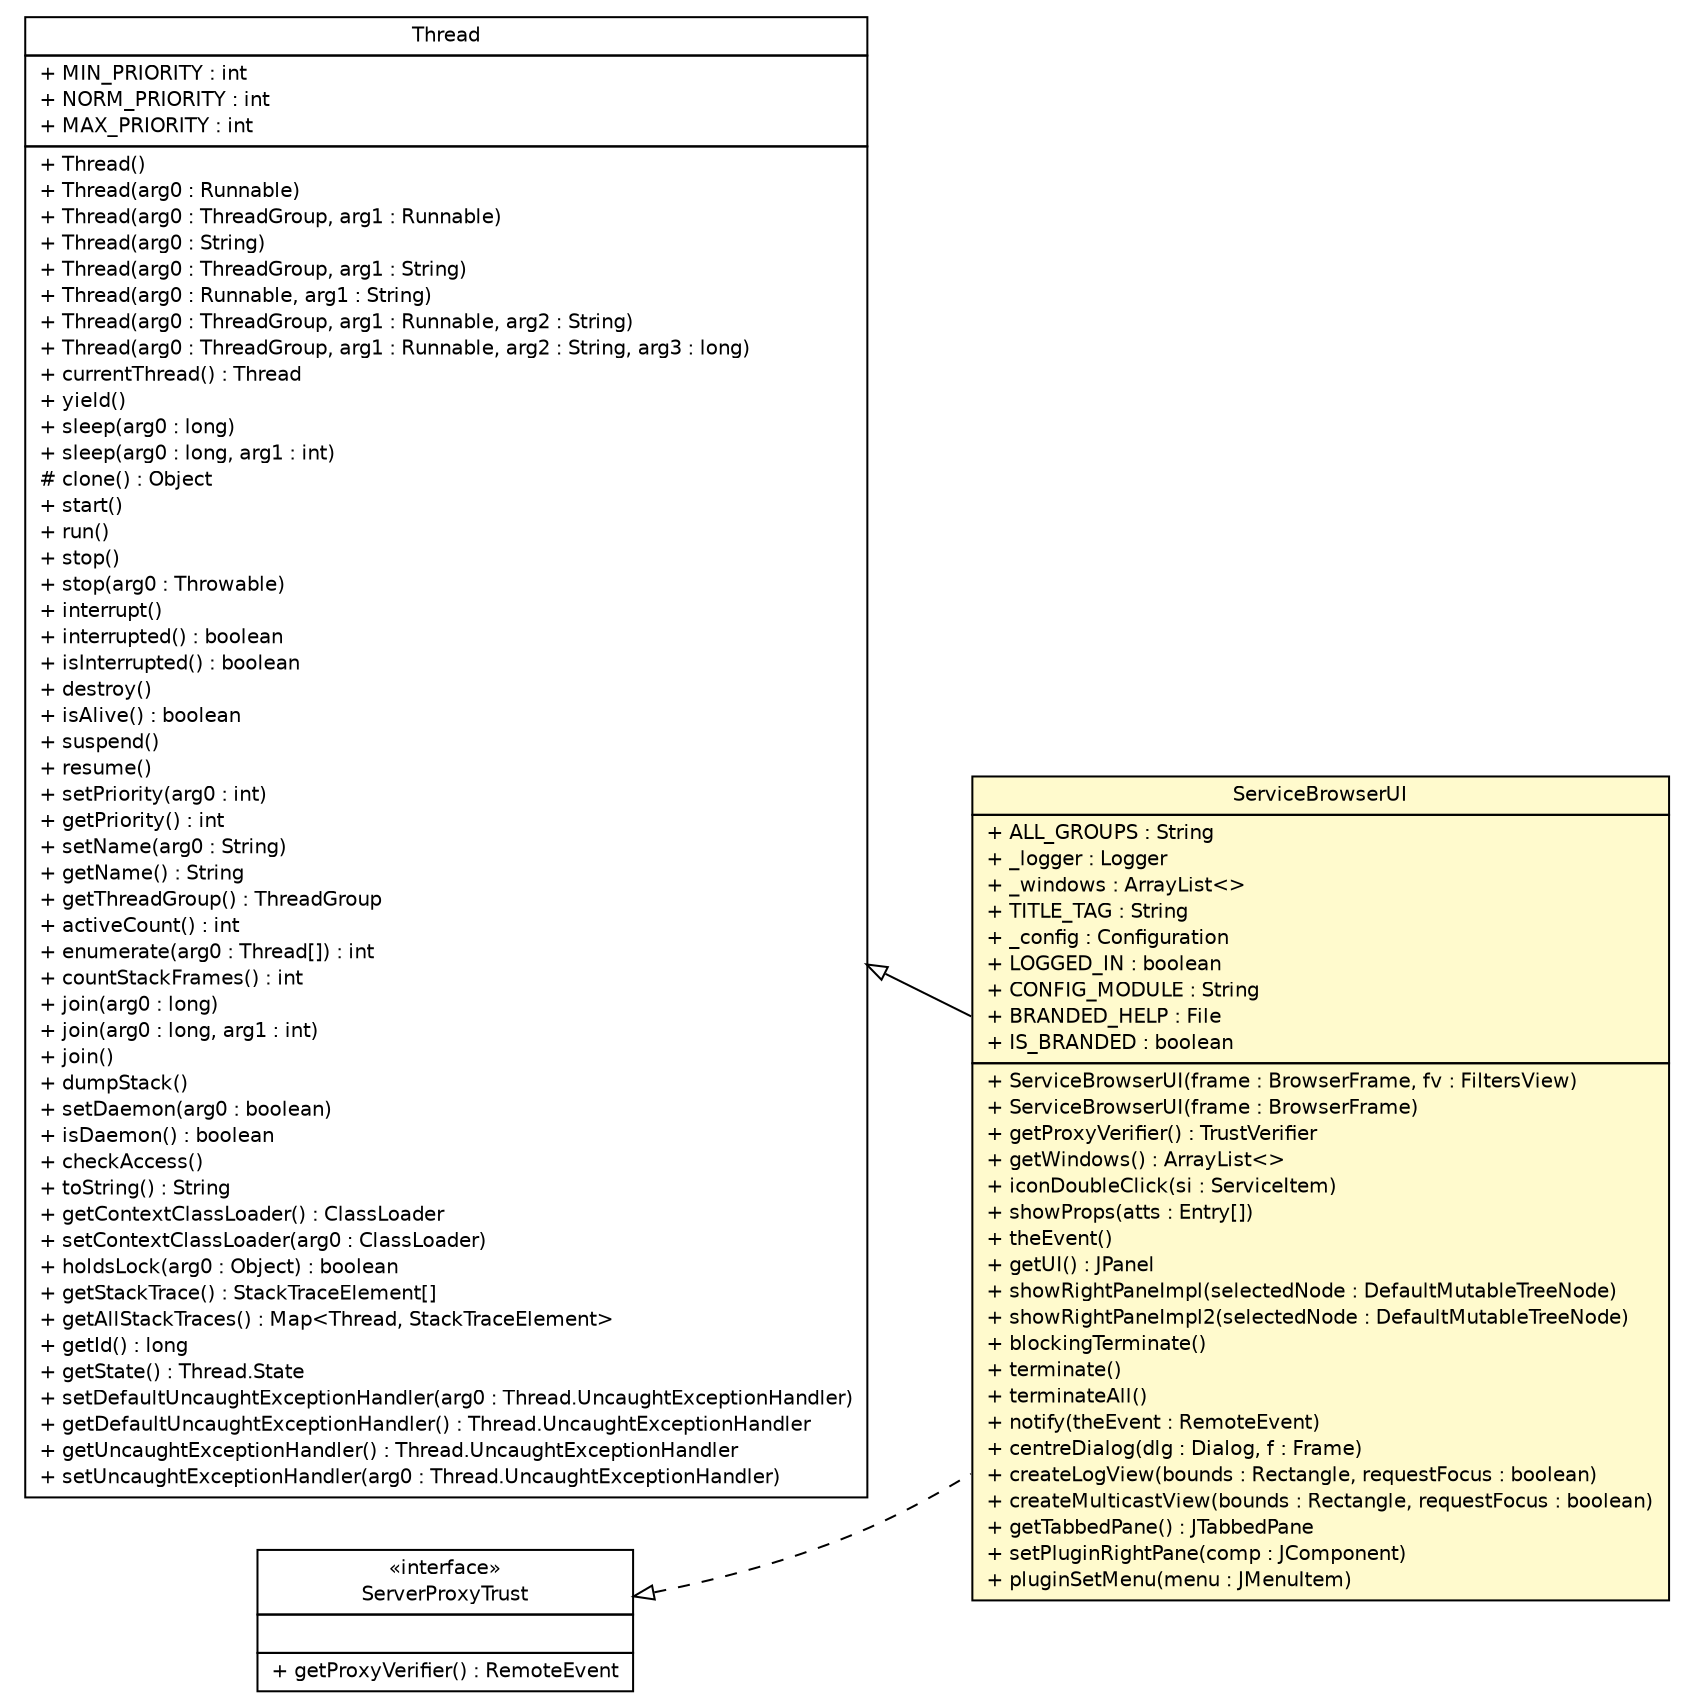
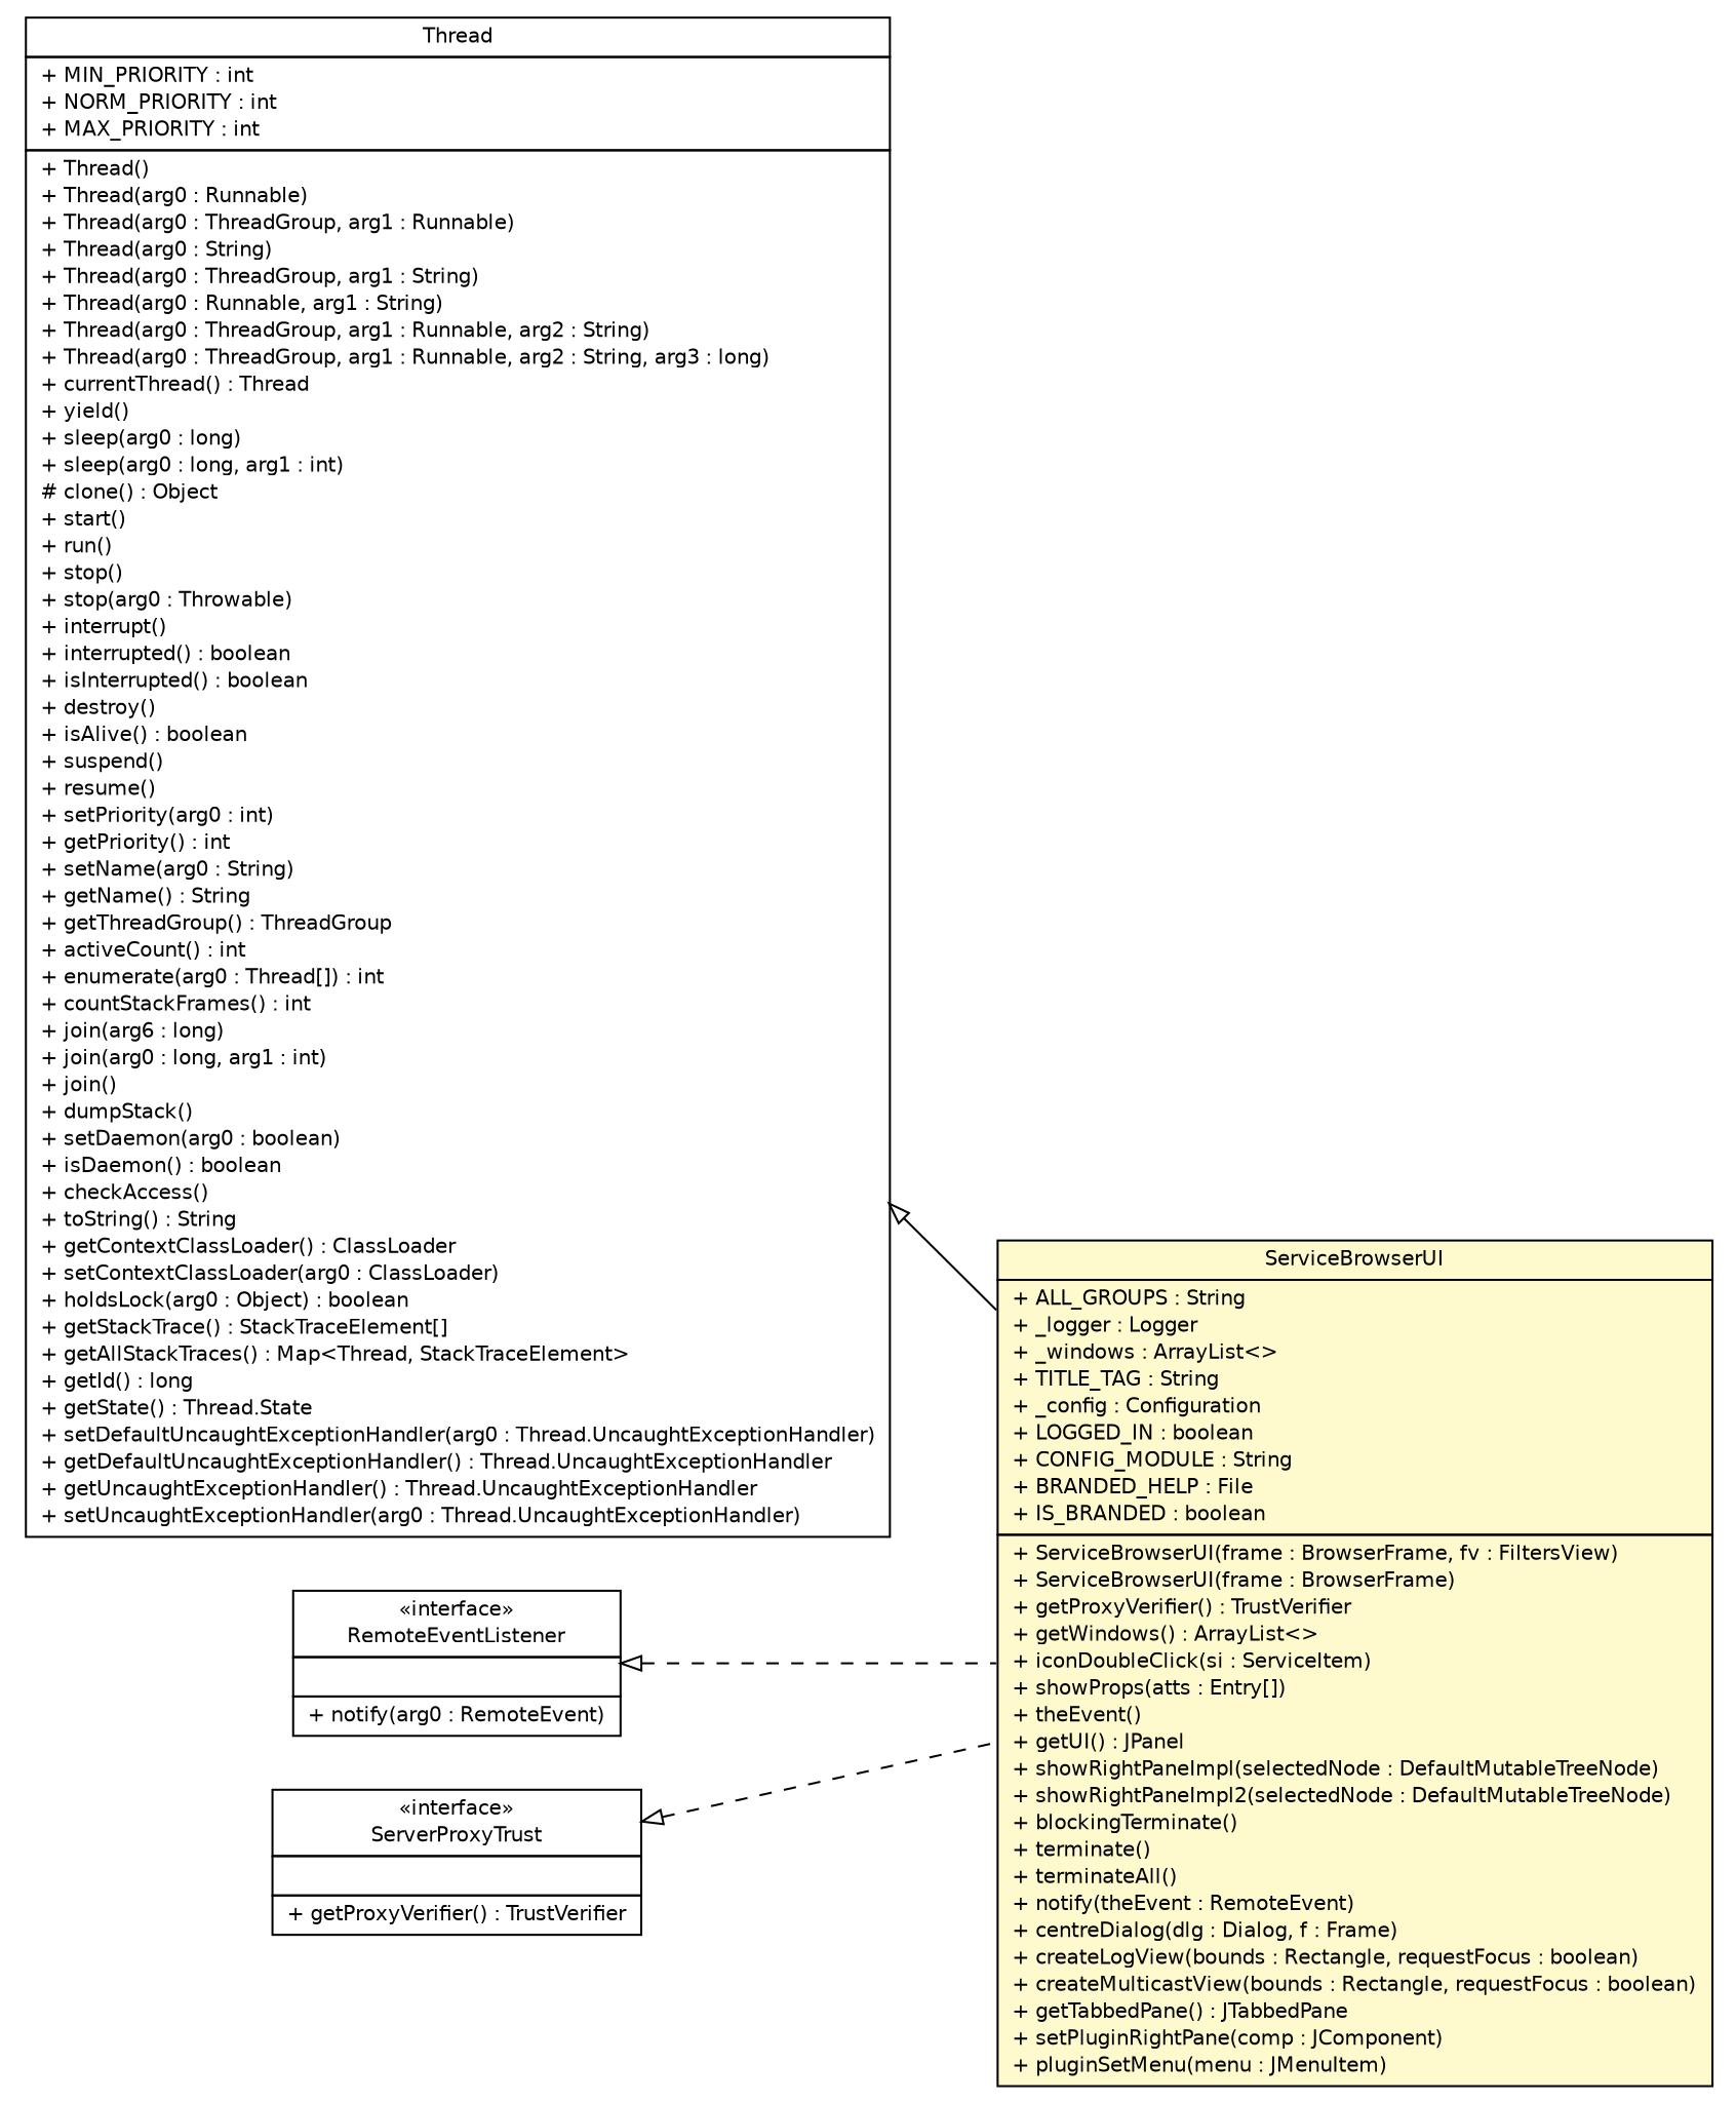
  digraph {
    nodesep=0.25
    rankdir=LR
    ranksep=0.5
    node [fontcolor=black fontname=Helvetica fontsize=10.0 shape=plaintext]
    edge [arrowtail=empty dir=back fontname=Helvetica fontsize=10 headport=p labelfontname=Helvetica labelfontsize=10 tailport=p style=dashed]
    n1 [label=<<table title="sorcer.ssb.tools.plugin.browser.ServiceBrowserUI" border="0" cellborder="1" cellspacing="0" cellpadding="2" port="p" bgcolor="lemonChiffon" href="./ServiceBrowserUI.html"> 		<tr><td><table border="0" cellspacing="0" cellpadding="1"> <tr><td align="center" balign="center"> ServiceBrowserUI </td></tr> 		</table></td></tr> 		<tr><td><table border="0" cellspacing="0" cellpadding="1"> <tr><td align="left" balign="left"> + ALL_GROUPS : String </td></tr> <tr><td align="left" balign="left"> + _logger : Logger </td></tr> <tr><td align="left" balign="left"> + _windows : ArrayList&lt;&gt; </td></tr> <tr><td align="left" balign="left"> + TITLE_TAG : String </td></tr> <tr><td align="left" balign="left"> + _config : Configuration </td></tr> <tr><td align="left" balign="left"> + LOGGED_IN : boolean </td></tr> <tr><td align="left" balign="left"> + CONFIG_MODULE : String </td></tr> <tr><td align="left" balign="left"> + BRANDED_HELP : File </td></tr> <tr><td align="left" balign="left"> + IS_BRANDED : boolean </td></tr> 		</table></td></tr> 		<tr><td><table border="0" cellspacing="0" cellpadding="1"> <tr><td align="left" balign="left"> + ServiceBrowserUI(frame : BrowserFrame, fv : FiltersView) </td></tr> <tr><td align="left" balign="left"> + ServiceBrowserUI(frame : BrowserFrame) </td></tr> <tr><td align="left" balign="left"> + getProxyVerifier() : TrustVerifier </td></tr> <tr><td align="left" balign="left"> + getWindows() : ArrayList&lt;&gt; </td></tr> <tr><td align="left" balign="left"> + iconDoubleClick(si : ServiceItem) </td></tr> <tr><td align="left" balign="left"> + showProps(atts : Entry[]) </td></tr> <tr><td align="left" balign="left"> + theEvent() </td></tr> <tr><td align="left" balign="left"> + getUI() : JPanel </td></tr> <tr><td align="left" balign="left"> + showRightPaneImpl(selectedNode : DefaultMutableTreeNode) </td></tr> <tr><td align="left" balign="left"> + showRightPaneImpl2(selectedNode : DefaultMutableTreeNode) </td></tr> <tr><td align="left" balign="left"> + blockingTerminate() </td></tr> <tr><td align="left" balign="left"> + terminate() </td></tr> <tr><td align="left" balign="left"> + terminateAll() </td></tr> <tr><td align="left" balign="left"> + notify(theEvent : RemoteEvent) </td></tr> <tr><td align="left" balign="left"> + centreDialog(dlg : Dialog, f : Frame) </td></tr> <tr><td align="left" balign="left"> + createLogView(bounds : Rectangle, requestFocus : boolean) </td></tr> <tr><td align="left" balign="left"> + createMulticastView(bounds : Rectangle, requestFocus : boolean) </td></tr> <tr><td align="left" balign="left"> + getTabbedPane() : JTabbedPane </td></tr> <tr><td align="left" balign="left"> + setPluginRightPane(comp : JComponent) </td></tr> <tr><td align="left" balign="left"> + pluginSetMenu(menu : JMenuItem) </td></tr> 		</table></td></tr> 		</table>>]
-   n2 [label=<<table title="java.lang.Thread" border="0" cellborder="1" cellspacing="0" cellpadding="2" port="p" href="http://docs.oracle.com/javase/7/docs/api/java/lang/Thread.html"> 		<tr><td><table border="0" cellspacing="0" cellpadding="1"> <tr><td align="center" balign="center"> Thread </td></tr> 		</table></td></tr> 		<tr><td><table border="0" cellspacing="0" cellpadding="1"> <tr><td align="left" balign="left"> + MIN_PRIORITY : int </td></tr> <tr><td align="left" balign="left"> + NORM_PRIORITY : int </td></tr> <tr><td align="left" balign="left"> + MAX_PRIORITY : int </td></tr> 		</table></td></tr> 		<tr><td><table border="0" cellspacing="0" cellpadding="1"> <tr><td align="left" balign="left"> + Thread() </td></tr> <tr><td align="left" balign="left"> + Thread(arg0 : Runnable) </td></tr> <tr><td align="left" balign="left"> + Thread(arg0 : ThreadGroup, arg1 : Runnable) </td></tr> <tr><td align="left" balign="left"> + Thread(arg0 : String) </td></tr> <tr><td align="left" balign="left"> + Thread(arg0 : ThreadGroup, arg1 : String) </td></tr> <tr><td align="left" balign="left"> + Thread(arg0 : Runnable, arg1 : String) </td></tr> <tr><td align="left" balign="left"> + Thread(arg0 : ThreadGroup, arg1 : Runnable, arg2 : String) </td></tr> <tr><td align="left" balign="left"> + Thread(arg0 : ThreadGroup, arg1 : Runnable, arg2 : String, arg3 : long) </td></tr> <tr><td align="left" balign="left"> + currentThread() : Thread </td></tr> <tr><td align="left" balign="left"> + yield() </td></tr> <tr><td align="left" balign="left"> + sleep(arg0 : long) </td></tr> <tr><td align="left" balign="left"> + sleep(arg0 : long, arg1 : int) </td></tr> <tr><td align="left" balign="left"> # clone() : Object </td></tr> <tr><td align="left" balign="left"> + start() </td></tr> <tr><td align="left" balign="left"> + run() </td></tr> <tr><td align="left" balign="left"> + stop() </td></tr> <tr><td align="left" balign="left"> + stop(arg0 : Throwable) </td></tr> <tr><td align="left" balign="left"> + interrupt() </td></tr> <tr><td align="left" balign="left"> + interrupted() : boolean </td></tr> <tr><td align="left" balign="left"> + isInterrupted() : boolean </td></tr> <tr><td align="left" balign="left"> + destroy() </td></tr> <tr><td align="left" balign="left"> + isAlive() : boolean </td></tr> <tr><td align="left" balign="left"> + suspend() </td></tr> <tr><td align="left" balign="left"> + resume() </td></tr> <tr><td align="left" balign="left"> + setPriority(arg0 : int) </td></tr> <tr><td align="left" balign="left"> + getPriority() : int </td></tr> <tr><td align="left" balign="left"> + setName(arg0 : String) </td></tr> <tr><td align="left" balign="left"> + getName() : String </td></tr> <tr><td align="left" balign="left"> + getThreadGroup() : ThreadGroup </td></tr> <tr><td align="left" balign="left"> + activeCount() : int </td></tr> <tr><td align="left" balign="left"> + enumerate(arg0 : Thread[]) : int </td></tr> <tr><td align="left" balign="left"> + countStackFrames() : int </td></tr> <tr><td align="left" balign="left"> + join(arg0 : long) </td></tr> <tr><td align="left" balign="left"> + join(arg0 : long, arg1 : int) </td></tr> <tr><td align="left" balign="left"> + join() </td></tr> <tr><td align="left" balign="left"> + dumpStack() </td></tr> <tr><td align="left" balign="left"> + setDaemon(arg0 : boolean) </td></tr> <tr><td align="left" balign="left"> + isDaemon() : boolean </td></tr> <tr><td align="left" balign="left"> + checkAccess() </td></tr> <tr><td align="left" balign="left"> + toString() : String </td></tr> <tr><td align="left" balign="left"> + getContextClassLoader() : ClassLoader </td></tr> <tr><td align="left" balign="left"> + setContextClassLoader(arg0 : ClassLoader) </td></tr> <tr><td align="left" balign="left"> + holdsLock(arg0 : Object) : boolean </td></tr> <tr><td align="left" balign="left"> + getStackTrace() : StackTraceElement[] </td></tr> <tr><td align="left" balign="left"> + getAllStackTraces() : Map&lt;Thread, StackTraceElement&gt; </td></tr> <tr><td align="left" balign="left"> + getId() : long </td></tr> <tr><td align="left" balign="left"> + getState() : Thread.State </td></tr> <tr><td align="left" balign="left"> + setDefaultUncaughtExceptionHandler(arg0 : Thread.UncaughtExceptionHandler) </td></tr> <tr><td align="left" balign="left"> + getDefaultUncaughtExceptionHandler() : Thread.UncaughtExceptionHandler </td></tr> <tr><td align="left" balign="left"> + getUncaughtExceptionHandler() : Thread.UncaughtExceptionHandler </td></tr> <tr><td align="left" balign="left"> + setUncaughtExceptionHandler(arg0 : Thread.UncaughtExceptionHandler) </td></tr> 		</table></td></tr> 		</table>>]
-   n4 [label=<<table title="net.jini.security.proxytrust.ServerProxyTrust" border="0" cellborder="1" cellspacing="0" cellpadding="2" port="p" href="https://river.apache.org/doc/api/net/jini/security/proxytrust/ServerProxyTrust.html"> 		<tr><td><table border="0" cellspacing="0" cellpadding="1"> <tr><td align="center" balign="center"> &#171;interface&#187; </td></tr> <tr><td align="center" balign="center"> ServerProxyTrust </td></tr> 		</table></td></tr> 		<tr><td><table border="0" cellspacing="0" cellpadding="1"> <tr><td align="left" balign="left">  </td></tr> 		</table></td></tr> 		<tr><td><table border="0" cellspacing="0" cellpadding="1"> <tr><td align="left" balign="left"> + getProxyVerifier() : RemoteEvent </td></tr> 		</table></td></tr> 		</table>>]
+   n2 [label=<<table title="java.lang.Thread" border="0" cellborder="1" cellspacing="0" cellpadding="2" port="p" href="http://docs.oracle.com/javase/7/docs/api/java/lang/Thread.html"> 		<tr><td><table border="0" cellspacing="0" cellpadding="1"> <tr><td align="center" balign="center"> Thread </td></tr> 		</table></td></tr> 		<tr><td><table border="0" cellspacing="0" cellpadding="1"> <tr><td align="left" balign="left"> + MIN_PRIORITY : int </td></tr> <tr><td align="left" balign="left"> + NORM_PRIORITY : int </td></tr> <tr><td align="left" balign="left"> + MAX_PRIORITY : int </td></tr> 		</table></td></tr> 		<tr><td><table border="0" cellspacing="0" cellpadding="1"> <tr><td align="left" balign="left"> + Thread() </td></tr> <tr><td align="left" balign="left"> + Thread(arg0 : Runnable) </td></tr> <tr><td align="left" balign="left"> + Thread(arg0 : ThreadGroup, arg1 : Runnable) </td></tr> <tr><td align="left" balign="left"> + Thread(arg0 : String) </td></tr> <tr><td align="left" balign="left"> + Thread(arg0 : ThreadGroup, arg1 : String) </td></tr> <tr><td align="left" balign="left"> + Thread(arg0 : Runnable, arg1 : String) </td></tr> <tr><td align="left" balign="left"> + Thread(arg0 : ThreadGroup, arg1 : Runnable, arg2 : String) </td></tr> <tr><td align="left" balign="left"> + Thread(arg0 : ThreadGroup, arg1 : Runnable, arg2 : String, arg3 : long) </td></tr> <tr><td align="left" balign="left"> + currentThread() : Thread </td></tr> <tr><td align="left" balign="left"> + yield() </td></tr> <tr><td align="left" balign="left"> + sleep(arg0 : long) </td></tr> <tr><td align="left" balign="left"> + sleep(arg0 : long, arg1 : int) </td></tr> <tr><td align="left" balign="left"> # clone() : Object </td></tr> <tr><td align="left" balign="left"> + start() </td></tr> <tr><td align="left" balign="left"> + run() </td></tr> <tr><td align="left" balign="left"> + stop() </td></tr> <tr><td align="left" balign="left"> + stop(arg0 : Throwable) </td></tr> <tr><td align="left" balign="left"> + interrupt() </td></tr> <tr><td align="left" balign="left"> + interrupted() : boolean </td></tr> <tr><td align="left" balign="left"> + isInterrupted() : boolean </td></tr> <tr><td align="left" balign="left"> + destroy() </td></tr> <tr><td align="left" balign="left"> + isAlive() : boolean </td></tr> <tr><td align="left" balign="left"> + suspend() </td></tr> <tr><td align="left" balign="left"> + resume() </td></tr> <tr><td align="left" balign="left"> + setPriority(arg0 : int) </td></tr> <tr><td align="left" balign="left"> + getPriority() : int </td></tr> <tr><td align="left" balign="left"> + setName(arg0 : String) </td></tr> <tr><td align="left" balign="left"> + getName() : String </td></tr> <tr><td align="left" balign="left"> + getThreadGroup() : ThreadGroup </td></tr> <tr><td align="left" balign="left"> + activeCount() : int </td></tr> <tr><td align="left" balign="left"> + enumerate(arg0 : Thread[]) : int </td></tr> <tr><td align="left" balign="left"> + countStackFrames() : int </td></tr> <tr><td align="left" balign="left"> + join(arg6 : long) </td></tr> <tr><td align="left" balign="left"> + join(arg0 : long, arg1 : int) </td></tr> <tr><td align="left" balign="left"> + join() </td></tr> <tr><td align="left" balign="left"> + dumpStack() </td></tr> <tr><td align="left" balign="left"> + setDaemon(arg0 : boolean) </td></tr> <tr><td align="left" balign="left"> + isDaemon() : boolean </td></tr> <tr><td align="left" balign="left"> + checkAccess() </td></tr> <tr><td align="left" balign="left"> + toString() : String </td></tr> <tr><td align="left" balign="left"> + getContextClassLoader() : ClassLoader </td></tr> <tr><td align="left" balign="left"> + setContextClassLoader(arg0 : ClassLoader) </td></tr> <tr><td align="left" balign="left"> + holdsLock(arg0 : Object) : boolean </td></tr> <tr><td align="left" balign="left"> + getStackTrace() : StackTraceElement[] </td></tr> <tr><td align="left" balign="left"> + getAllStackTraces() : Map&lt;Thread, StackTraceElement&gt; </td></tr> <tr><td align="left" balign="left"> + getId() : long </td></tr> <tr><td align="left" balign="left"> + getState() : Thread.State </td></tr> <tr><td align="left" balign="left"> + setDefaultUncaughtExceptionHandler(arg0 : Thread.UncaughtExceptionHandler) </td></tr> <tr><td align="left" balign="left"> + getDefaultUncaughtExceptionHandler() : Thread.UncaughtExceptionHandler </td></tr> <tr><td align="left" balign="left"> + getUncaughtExceptionHandler() : Thread.UncaughtExceptionHandler </td></tr> <tr><td align="left" balign="left"> + setUncaughtExceptionHandler(arg0 : Thread.UncaughtExceptionHandler) </td></tr> 		</table></td></tr> 		</table>>]
+   n3 [label=<<table title="net.jini.core.event.RemoteEventListener" border="0" cellborder="1" cellspacing="0" cellpadding="2" port="p" href="https://river.apache.org/doc/api/net/jini/core/event/RemoteEventListener.html"> 		<tr><td><table border="0" cellspacing="0" cellpadding="1"> <tr><td align="center" balign="center"> &#171;interface&#187; </td></tr> <tr><td align="center" balign="center"> RemoteEventListener </td></tr> 		</table></td></tr> 		<tr><td><table border="0" cellspacing="0" cellpadding="1"> <tr><td align="left" balign="left">  </td></tr> 		</table></td></tr> 		<tr><td><table border="0" cellspacing="0" cellpadding="1"> <tr><td align="left" balign="left"> + notify(arg0 : RemoteEvent) </td></tr> 		</table></td></tr> 		</table>>]
+   n4 [label=<<table title="net.jini.security.proxytrust.ServerProxyTrust" border="0" cellborder="1" cellspacing="0" cellpadding="2" port="p" href="https://river.apache.org/doc/api/net/jini/security/proxytrust/ServerProxyTrust.html"> 		<tr><td><table border="0" cellspacing="0" cellpadding="1"> <tr><td align="center" balign="center"> &#171;interface&#187; </td></tr> <tr><td align="center" balign="center"> ServerProxyTrust </td></tr> 		</table></td></tr> 		<tr><td><table border="0" cellspacing="0" cellpadding="1"> <tr><td align="left" balign="left">  </td></tr> 		</table></td></tr> 		<tr><td><table border="0" cellspacing="0" cellpadding="1"> <tr><td align="left" balign="left"> + getProxyVerifier() : TrustVerifier </td></tr> 		</table></td></tr> 		</table>>]
    n2 -> n1 [style=""]
+   n3 -> n1
    n4 -> n1
  }
